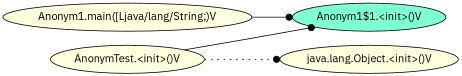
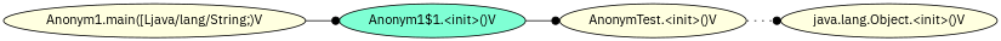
  digraph {
    fontname="IBM Plex Sans"
    rankdir=LR
    node [fillcolor=lightyellow fontname="IBM Plex Sans" style=filled]
    edge [arrowhead=dot fontname="IBM Plex Sans" style=solid]
    n1 [fillcolor=aquamarine label="Anonym1$1.<init>()V"]
    n2 [label="AnonymTest.<init>()V"]
    n3 [label="java.lang.Object.<init>()V"]
    n4 [label="Anonym1.main([Ljava/lang/String;)V"]
-   n2 -> n1
+   n1 -> n2
    n2 -> n3 [style=dotted]
    n4 -> n1
  }
